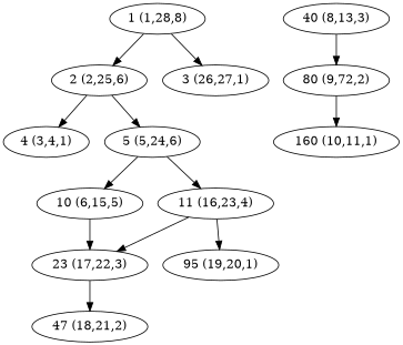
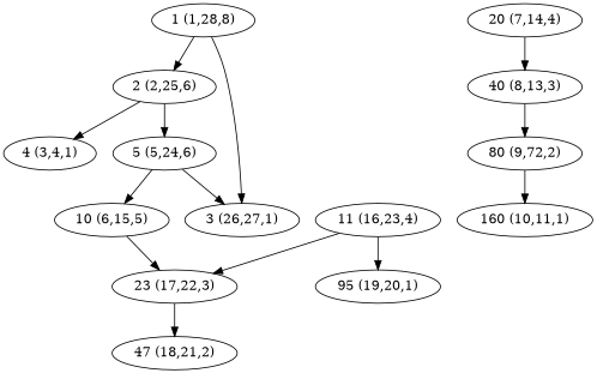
  digraph {
    n1 [label="1 (1,28,8)"]
    n2 [label="2 (2,25,6)"]
    n3 [label="3 (26,27,1)"]
    n4 [label="4 (3,4,1)"]
    n5 [label="5 (5,24,6)"]
    n6 [label="10 (6,15,5)"]
    n7 [label="11 (16,23,4)"]
    n8 [label="23 (17,22,3)"]
    n9 [label="95 (19,20,1)"]
+   n10 [label="20 (7,14,4)"]
    n11 [label="40 (8,13,3)"]
    n12 [label="47 (18,21,2)"]
    n13 [label="80 (9,72,2)"]
    n14 [label="160 (10,11,1)"]
    n1 -> n2
    n1 -> n3
    n2 -> n4
    n2 -> n5
    n5 -> n6
-   n5 -> n7
+   n5 -> n3
    n6 -> n8
    n7 -> n8
    n7 -> n9
    n8 -> n12
+   n10 -> n11
    n11 -> n13
    n13 -> n14
  }
